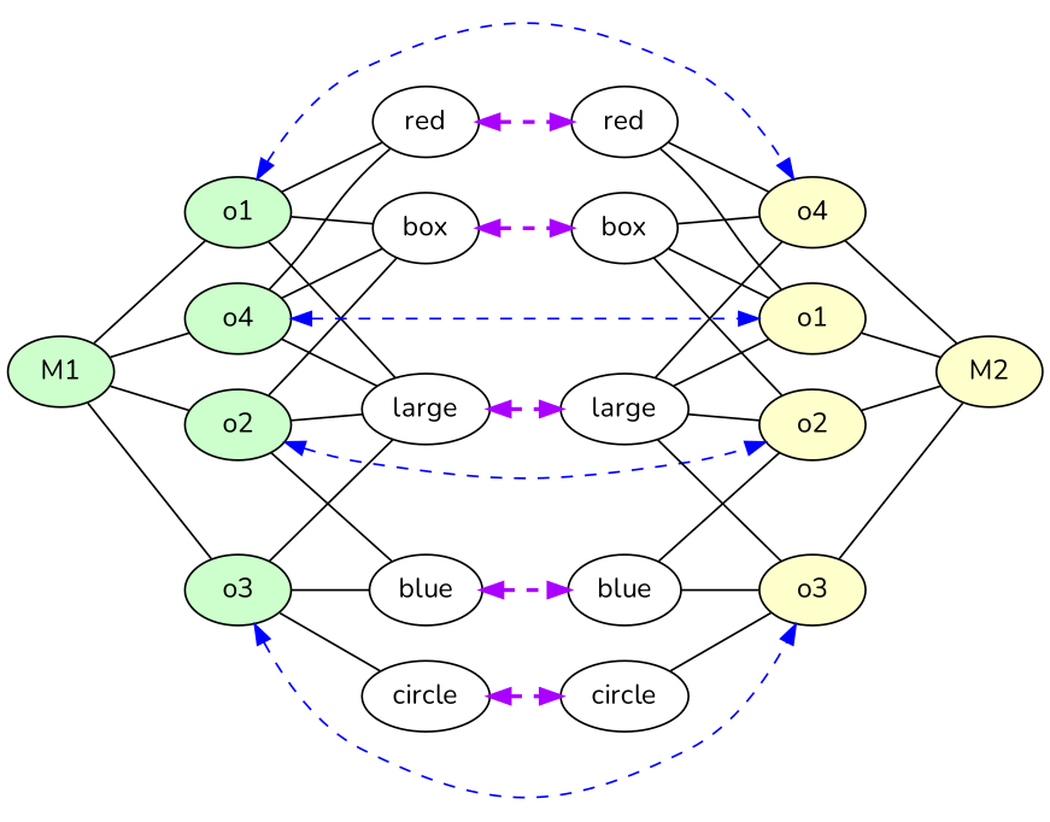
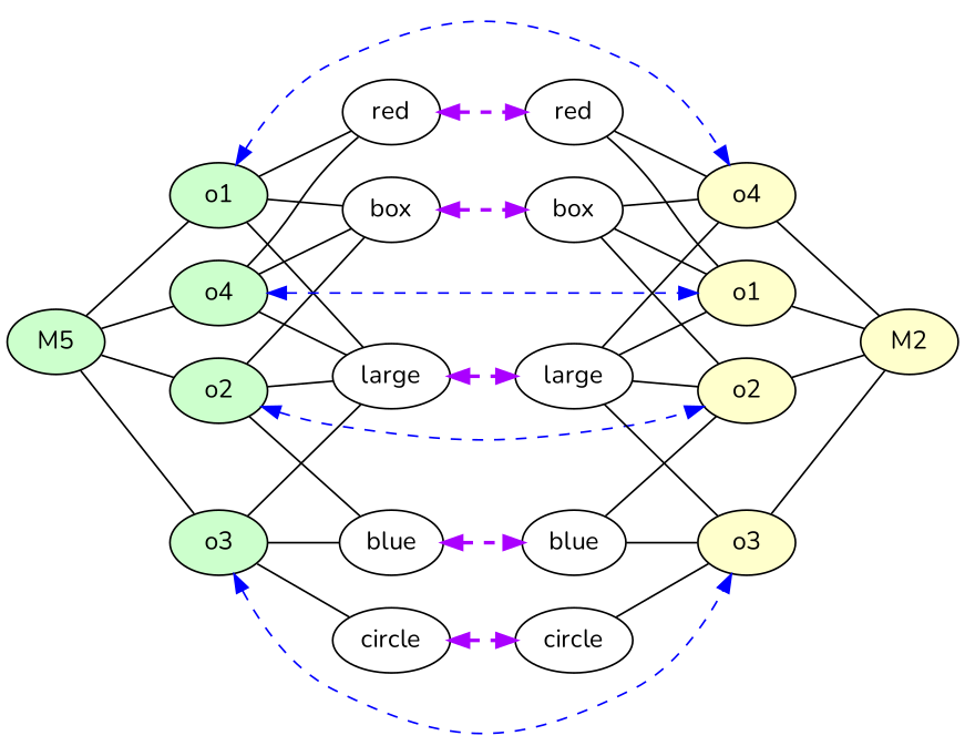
  strict digraph {
    rankdir=LR
    fontname=Nunito
    node [fontname=Nunito shape=oval]
    edge [constraint=true dir=none fontname=Nunito]
-   M1 [fillcolor="#CCFFCC" height=0.5 style=filled width=0.75]
+   M1 [fillcolor="#CCFFCC" height=0.5 style=filled width=0.75 label=M5]
    n2 [fillcolor="#CCFFCC" height=0.5 label=o1 style=filled width=0.75]
    n3 [fillcolor="#CCFFCC" height=0.5 label=o2 style=filled width=0.75]
    n4 [fillcolor="#CCFFCC" height=0.5 label=o3 style=filled width=0.75]
    n5 [fillcolor="#CCFFCC" height=0.5 label=o4 style=filled width=0.75]
    n6 [height=0.5 label=red width=0.75]
    n7 [height=0.5 label=box width=0.75]
    n8 [height=0.5 label=large width=0.86659]
    n9 [fillcolor="#FFFFCC" height=0.5 label=o4 style=filled width=0.75]
    n10 [fillcolor="#FFFFCC" height=0.5 label=o2 style=filled width=0.75]
    n11 [height=0.5 label=blue width=0.77632]
    n12 [fillcolor="#FFFFCC" height=0.5 label=o3 style=filled width=0.75]
    n13 [height=0.5 label=circle width=0.88464]
    n14 [fillcolor="#FFFFCC" height=0.5 label=o1 style=filled width=0.75]
    M2 [fillcolor="#FFFFCC" height=0.5 style=filled width=0.75]
    n16 [height=0.5 label=red width=0.75]
    n17 [height=0.5 label=box width=0.75]
    n18 [height=0.5 label=large width=0.86659]
    n19 [height=0.5 label=blue width=0.77632]
    n20 [height=0.5 label=circle width=0.88464]
    M1 -> n2 [penwidth=1]
    M1 -> n3 [penwidth=1]
    M1 -> n4 [penwidth=1]
    M1 -> n5 [penwidth=1]
    n2 -> n6
    n2 -> n7
    n2 -> n8
    n2 -> n9 [color=blue dir=both penwidth=1 style=dashed]
    n3 -> n7
    n3 -> n8
    n3 -> n10 [color=blue dir=both penwidth=1 style=dashed]
    n3 -> n11
    n4 -> n8
    n4 -> n11
    n4 -> n12 [color=blue dir=both penwidth=1 style=dashed]
    n4 -> n13
    n5 -> n6
    n5 -> n7
    n5 -> n8
    n5 -> n14 [color=blue dir=both penwidth=1 style=dashed]
    n6 -> n16 [color="#AA00FF" dir=both penwidth=2 style=dashed]
    n7 -> n17 [color="#AA00FF" dir=both penwidth=2 style=dashed]
    n8 -> n18 [color="#AA00FF" dir=both penwidth=2 style=dashed]
    n9 -> M2 [penwidth=1]
    n10 -> M2 [penwidth=1]
    n11 -> n19 [color="#AA00FF" dir=both penwidth=2 style=dashed]
    n12 -> M2 [penwidth=1]
    n13 -> n20 [color="#AA00FF" dir=both penwidth=2 style=dashed]
    n14 -> M2 [penwidth=1]
    n16 -> n9
    n16 -> n14
    n17 -> n9
    n17 -> n10
    n17 -> n14
    n18 -> n9
    n18 -> n10
    n18 -> n12
    n18 -> n14
    n19 -> n10
    n19 -> n12
    n20 -> n12
  }
